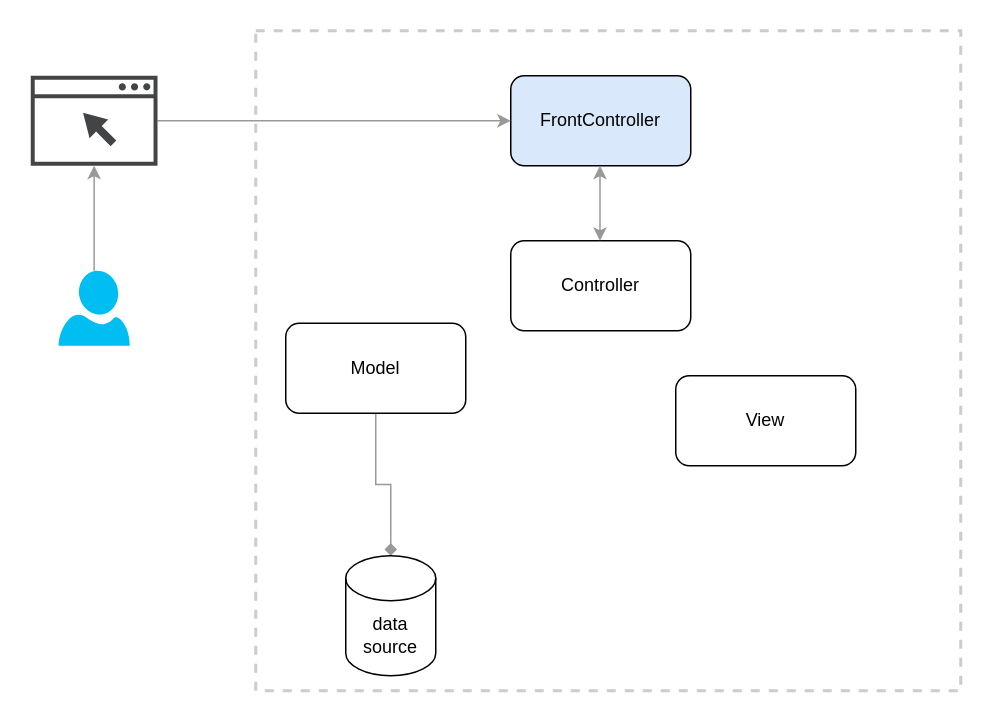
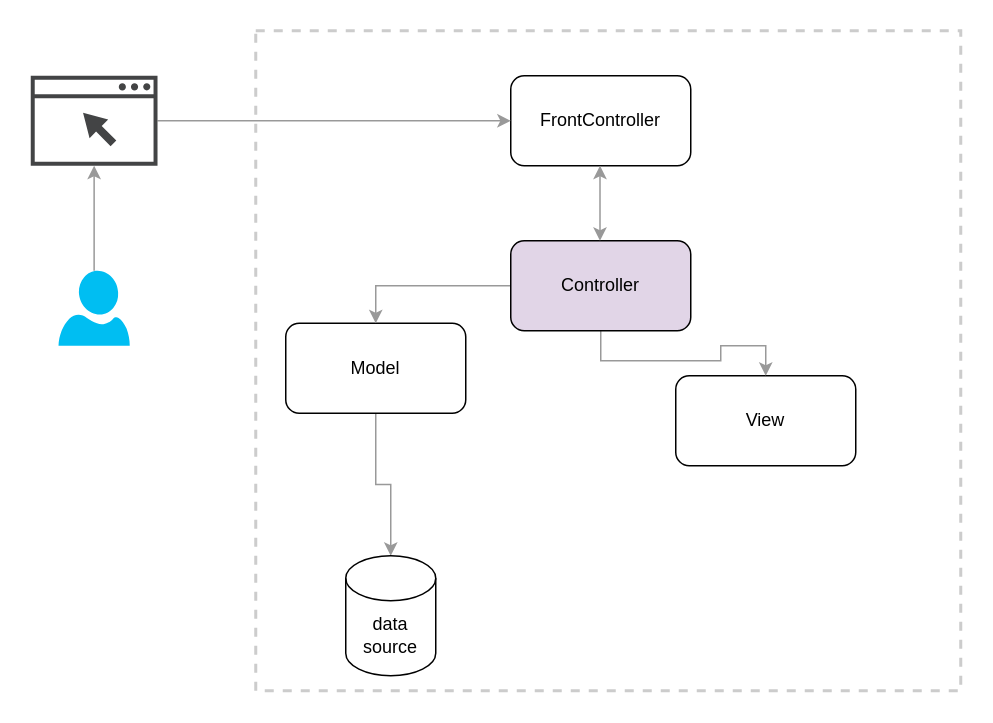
  <mxCell id="0" />
  <mxCell id="1" parent="0" />
- <mxCell id="2" value="FrontController" style="rounded=1;whiteSpace=wrap;html=1;fillColor=#dae8fc;" vertex="1" parent="1"><mxGeometry x="340" y="50" width="120" height="60" as="geometry" /></mxCell>
+ <mxCell id="2" value="FrontController" style="rounded=1;whiteSpace=wrap;html=1;" vertex="1" parent="1"><mxGeometry x="340" y="50" width="120" height="60" as="geometry" /></mxCell>
  <mxCell id="3" value="View" style="rounded=1;whiteSpace=wrap;html=1;" vertex="1" parent="1"><mxGeometry x="450" y="250" width="120" height="60" as="geometry" /></mxCell>
- <mxCell id="4" style="edgeStyle=orthogonalEdgeStyle;rounded=0;orthogonalLoop=1;jettySize=auto;html=1;entryX=0.5;entryY=0;entryDx=0;entryDy=0;entryPerimeter=0;strokeColor=#999999;endArrow=diamond;" edge="1" parent="1" source="5" target="12"><mxGeometry relative="1" as="geometry" /></mxCell>
+ <mxCell id="4" style="edgeStyle=orthogonalEdgeStyle;rounded=0;orthogonalLoop=1;jettySize=auto;html=1;entryX=0.5;entryY=0;entryDx=0;entryDy=0;entryPerimeter=0;strokeColor=#999999;" edge="1" parent="1" source="5" target="12"><mxGeometry relative="1" as="geometry" /></mxCell>
  <mxCell id="5" value="Model" style="rounded=1;whiteSpace=wrap;html=1;" vertex="1" parent="1"><mxGeometry x="190" y="215" width="120" height="60" as="geometry" /></mxCell>
- <mxCell id="8" value="Controller" style="rounded=1;whiteSpace=wrap;html=1;" vertex="1" parent="1"><mxGeometry x="340" y="160" width="120" height="60" as="geometry" /></mxCell>
+ <mxCell id="6" style="edgeStyle=orthogonalEdgeStyle;rounded=0;orthogonalLoop=1;jettySize=auto;html=1;entryX=0.5;entryY=0;entryDx=0;entryDy=0;strokeColor=#999999;" edge="1" parent="1" source="8" target="5"><mxGeometry relative="1" as="geometry" /></mxCell>
+ <mxCell id="7" style="edgeStyle=orthogonalEdgeStyle;rounded=0;orthogonalLoop=1;jettySize=auto;html=1;entryX=0.5;entryY=0;entryDx=0;entryDy=0;strokeColor=#999999;" edge="1" parent="1" source="8" target="3"><mxGeometry relative="1" as="geometry" /></mxCell>
+ <mxCell id="8" value="Controller" style="rounded=1;whiteSpace=wrap;html=1;fillColor=#e1d5e7;" vertex="1" parent="1"><mxGeometry x="340" y="160" width="120" height="60" as="geometry" /></mxCell>
  <mxCell id="9" value="" style="endArrow=classic;startArrow=classic;html=1;strokeColor=#999999;" edge="1" parent="1"><mxGeometry width="50" height="50" relative="1" as="geometry"><mxPoint x="399.5" y="160" as="sourcePoint" /><mxPoint x="399.5" y="110" as="targetPoint" /></mxGeometry></mxCell>
  <mxCell id="10" style="edgeStyle=orthogonalEdgeStyle;rounded=0;orthogonalLoop=1;jettySize=auto;html=1;entryX=0;entryY=0.5;entryDx=0;entryDy=0;strokeColor=#999999;" edge="1" parent="1" source="11" target="2"><mxGeometry relative="1" as="geometry" /></mxCell>
  <mxCell id="11" value="" style="pointerEvents=1;shadow=0;dashed=0;html=1;strokeColor=none;fillColor=#434445;aspect=fixed;labelPosition=center;verticalLabelPosition=bottom;verticalAlign=top;align=center;outlineConnect=0;shape=mxgraph.vvd.web_browser;" vertex="1" parent="1"><mxGeometry x="20" y="50" width="84.51" height="60" as="geometry" /></mxCell>
  <mxCell id="12" value="data source" style="shape=cylinder3;whiteSpace=wrap;html=1;boundedLbl=1;backgroundOutline=1;size=15;" vertex="1" parent="1"><mxGeometry x="230" y="370" width="60" height="80" as="geometry" /></mxCell>
  <mxCell id="13" style="edgeStyle=orthogonalEdgeStyle;rounded=0;orthogonalLoop=1;jettySize=auto;html=1;strokeColor=#999999;" edge="1" parent="1" source="14" target="11"><mxGeometry relative="1" as="geometry" /></mxCell>
  <mxCell id="14" value="" style="verticalLabelPosition=bottom;html=1;verticalAlign=top;align=center;strokeColor=none;fillColor=#00BEF2;shape=mxgraph.azure.user;" vertex="1" parent="1"><mxGeometry x="38.5" y="180" width="47.5" height="50" as="geometry" /></mxCell>
  <mxCell id="15" value="" style="rounded=0;whiteSpace=wrap;html=1;fillColor=none;dashed=1;strokeWidth=2;strokeColor=#CCCCCC;" vertex="1" parent="1"><mxGeometry x="170" y="20" width="470" height="440" as="geometry" /></mxCell>
